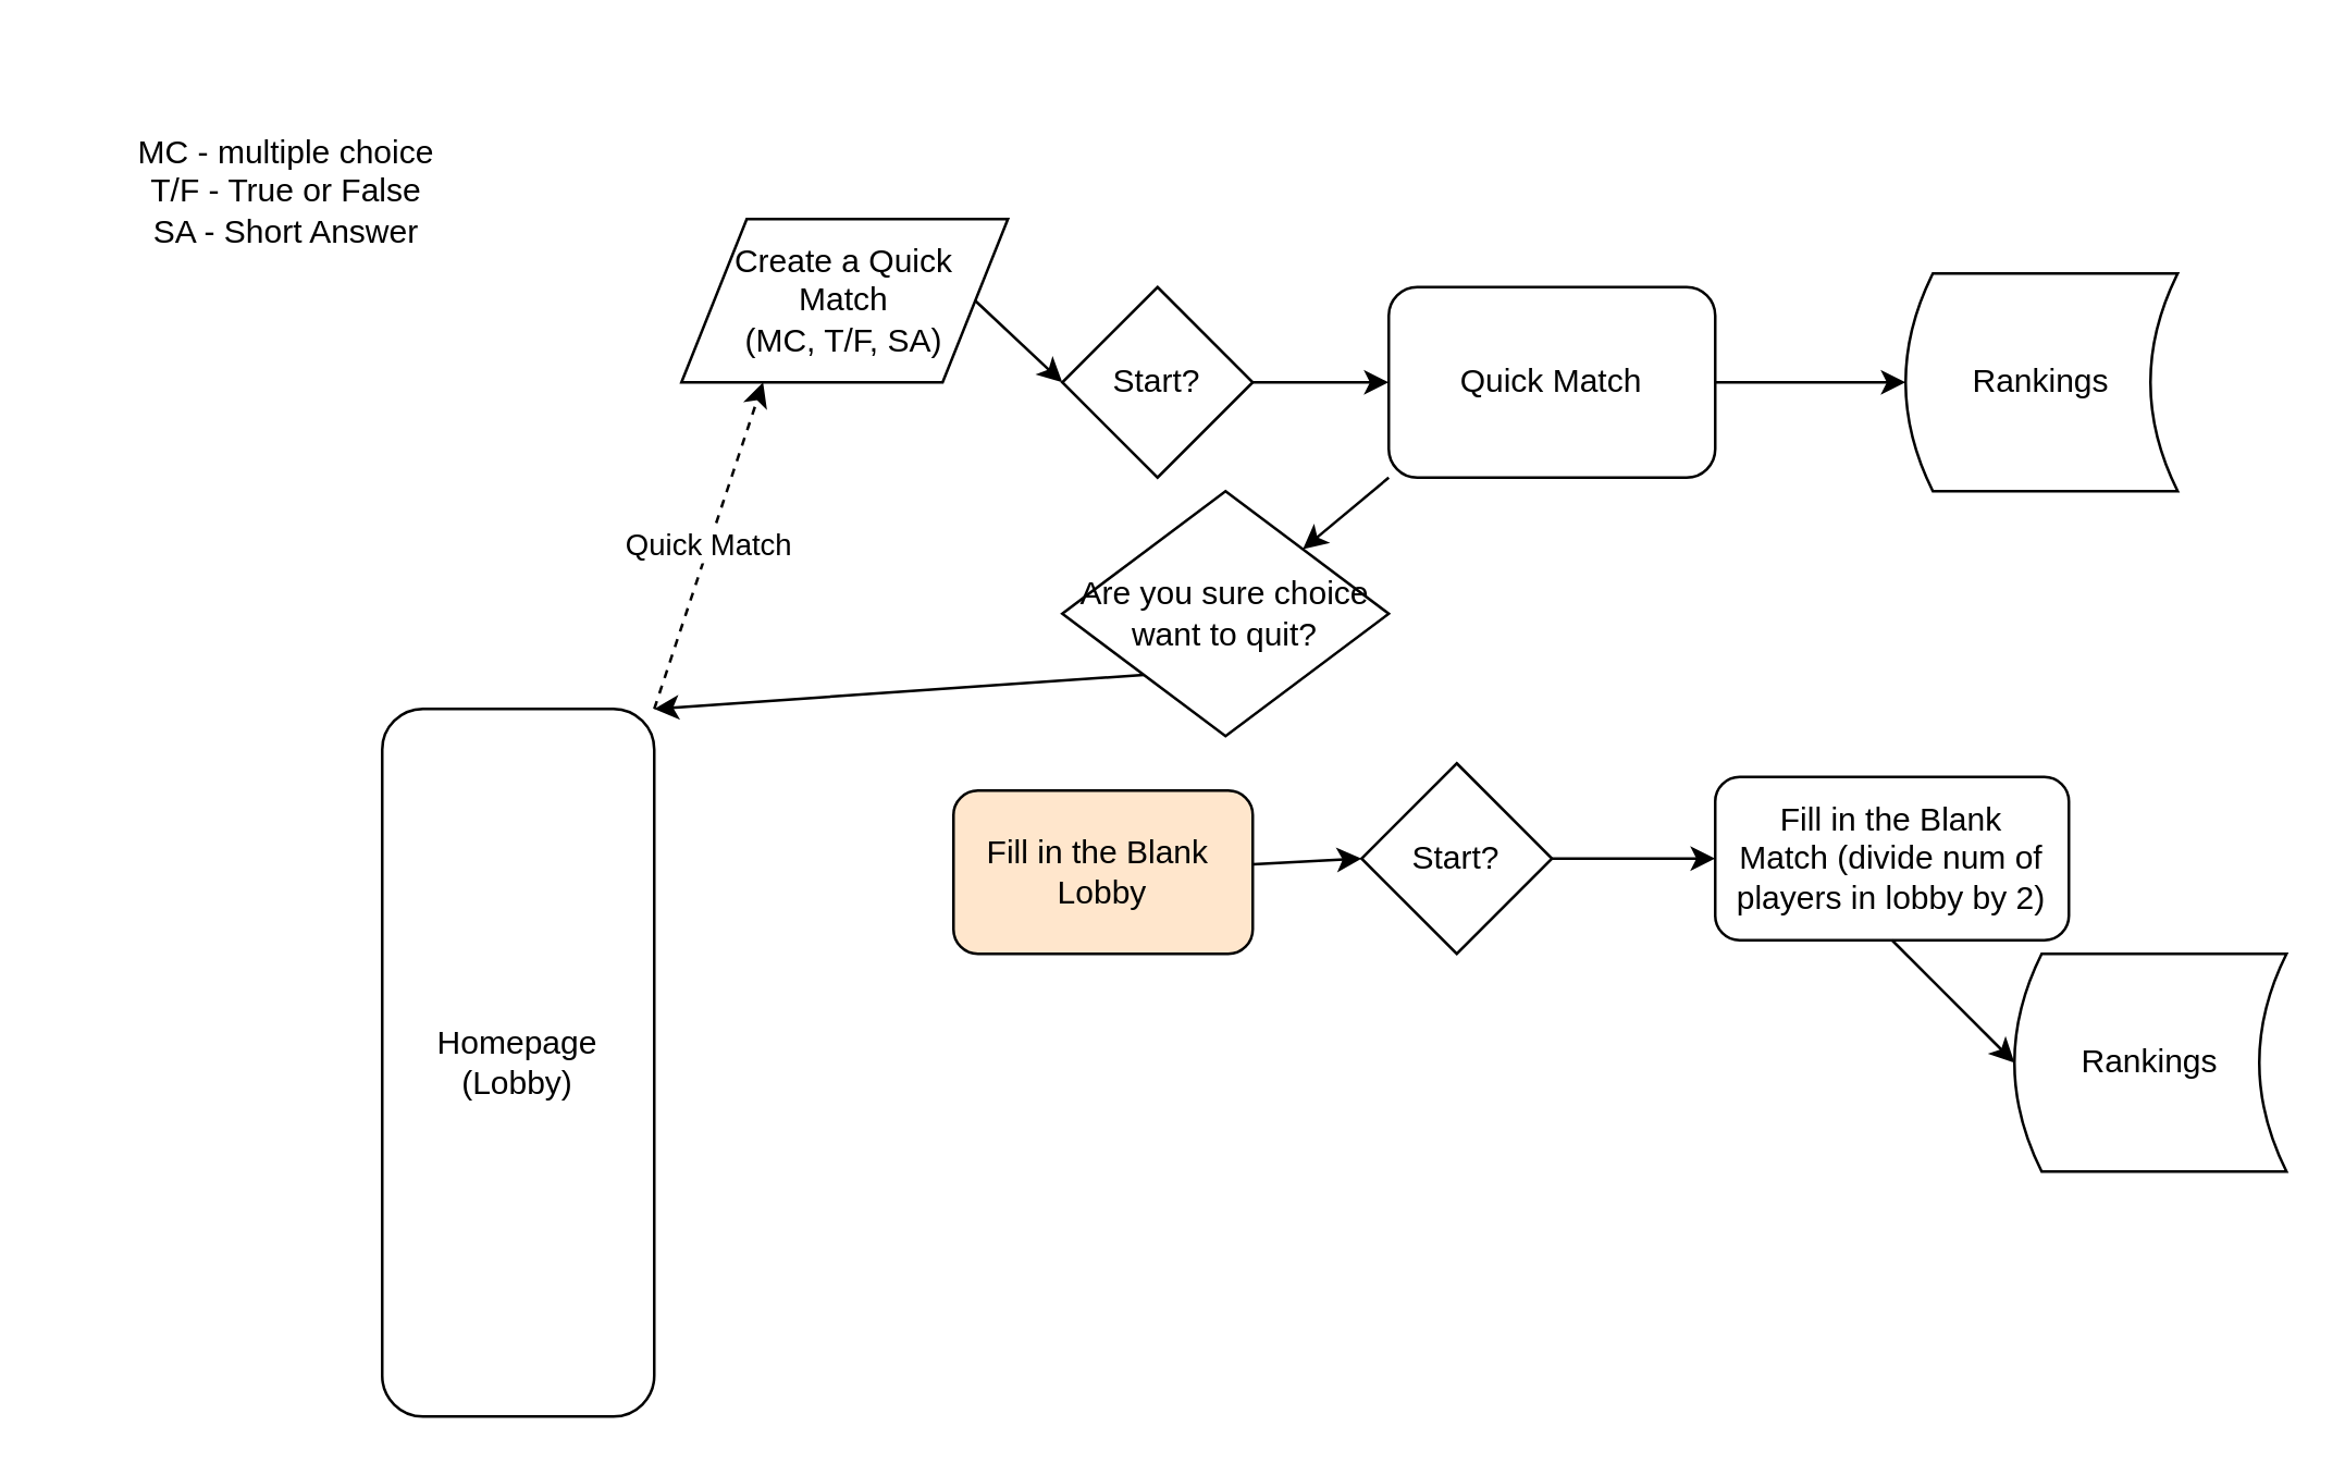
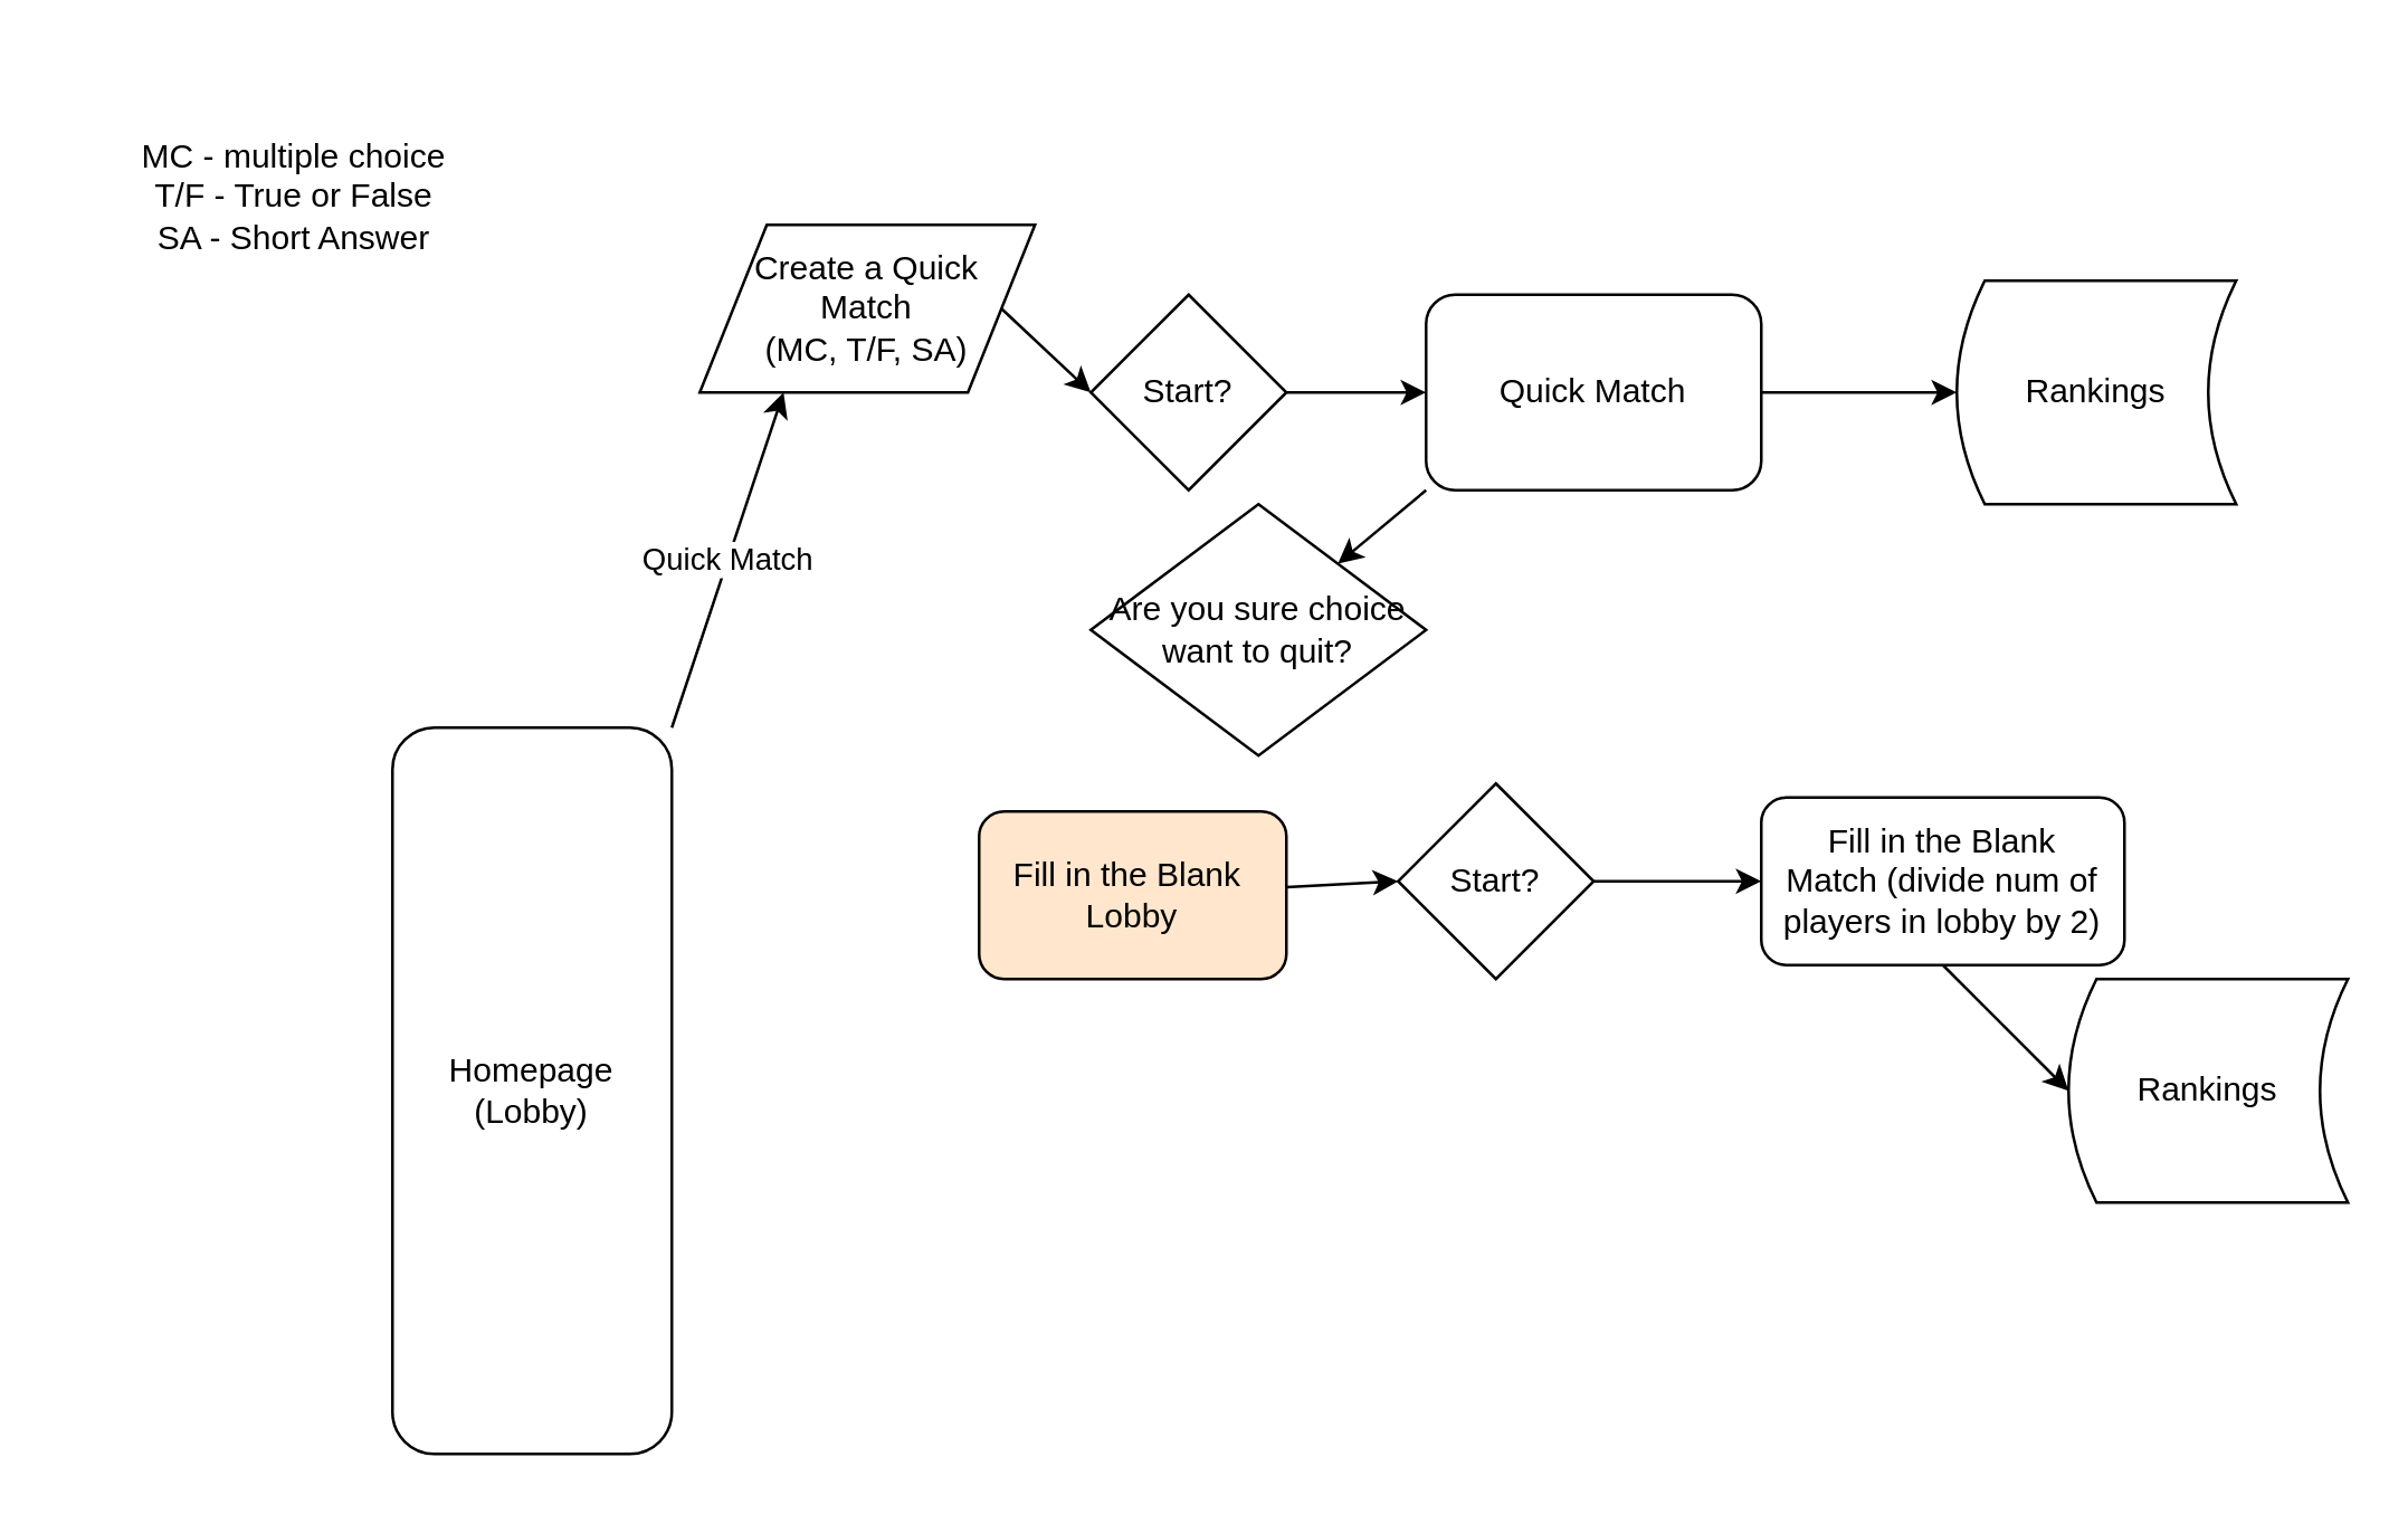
  <mxCell id="0" />
  <mxCell id="1" parent="0" />
  <mxCell id="2" value="Homepage&lt;br&gt;(Lobby)" style="rounded=1;whiteSpace=wrap;html=1;" vertex="1" parent="1"><mxGeometry x="140" y="260" width="100" height="260" as="geometry" /></mxCell>
  <mxCell id="3" value="Start?" style="rhombus;whiteSpace=wrap;html=1;" vertex="1" parent="1"><mxGeometry x="390" y="105" width="70" height="70" as="geometry" /></mxCell>
- <mxCell id="4" value="Quick Match" style="endArrow=classic;html=1;exitX=1;exitY=0;exitDx=0;exitDy=0;entryX=0.25;entryY=1;entryDx=0;entryDy=0;dashed=1;" edge="1" parent="1" source="2" target="7"><mxGeometry width="50" height="50" relative="1" as="geometry"><mxPoint x="420" y="430" as="sourcePoint" /><mxPoint x="269" y="200" as="targetPoint" /></mxGeometry></mxCell>
+ <mxCell id="4" value="Quick Match" style="endArrow=classic;html=1;exitX=1;exitY=0;exitDx=0;exitDy=0;entryX=0.25;entryY=1;entryDx=0;entryDy=0;" edge="1" parent="1" source="2" target="7"><mxGeometry width="50" height="50" relative="1" as="geometry"><mxPoint x="420" y="430" as="sourcePoint" /><mxPoint x="269" y="200" as="targetPoint" /></mxGeometry></mxCell>
  <mxCell id="5" value="Quick Match" style="rounded=1;whiteSpace=wrap;html=1;" vertex="1" parent="1"><mxGeometry x="510" y="105" width="120" height="70" as="geometry" /></mxCell>
  <mxCell id="6" value="" style="endArrow=classic;html=1;exitX=1;exitY=0.5;exitDx=0;exitDy=0;entryX=0;entryY=0.5;entryDx=0;entryDy=0;" edge="1" parent="1" source="3" target="5"><mxGeometry width="50" height="50" relative="1" as="geometry"><mxPoint x="420" y="430" as="sourcePoint" /><mxPoint x="470" y="380" as="targetPoint" /></mxGeometry></mxCell>
  <mxCell id="7" value="Create a Quick&lt;br&gt;Match&lt;br&gt;(MC, T/F, SA)" style="shape=parallelogram;perimeter=parallelogramPerimeter;whiteSpace=wrap;html=1;" vertex="1" parent="1"><mxGeometry x="250" y="80" width="120" height="60" as="geometry" /></mxCell>
  <mxCell id="8" value="" style="endArrow=classic;html=1;entryX=0;entryY=0.5;entryDx=0;entryDy=0;exitX=1;exitY=0.5;exitDx=0;exitDy=0;" edge="1" parent="1" source="7" target="3"><mxGeometry width="50" height="50" relative="1" as="geometry"><mxPoint x="370" y="140" as="sourcePoint" /><mxPoint x="470" y="380" as="targetPoint" /></mxGeometry></mxCell>
  <mxCell id="9" value="MC - multiple choice&lt;br&gt;T/F - True or False&lt;br&gt;SA - Short Answer" style="text;html=1;strokeColor=none;fillColor=none;align=center;verticalAlign=middle;whiteSpace=wrap;rounded=0;" vertex="1" parent="1"><mxGeometry y="20" width="170" height="100" as="geometry" x="20" /></mxCell>
  <mxCell id="10" value="" style="endArrow=classic;html=1;exitX=0;exitY=1;exitDx=0;exitDy=0;" edge="1" parent="1" source="5" target="11"><mxGeometry width="50" height="50" relative="1" as="geometry"><mxPoint x="420" y="430" as="sourcePoint" /><mxPoint x="460" y="230" as="targetPoint" /></mxGeometry></mxCell>
  <mxCell id="11" value="Are you sure choice&lt;br&gt;want to quit?" style="rhombus;whiteSpace=wrap;html=1;" vertex="1" parent="1"><mxGeometry x="390" y="180" width="120" height="90" as="geometry" /></mxCell>
- <mxCell id="12" value="" style="endArrow=classic;html=1;exitX=0;exitY=1;exitDx=0;exitDy=0;entryX=1;entryY=0;entryDx=0;entryDy=0;" edge="1" parent="1" source="11" target="2"><mxGeometry width="50" height="50" relative="1" as="geometry"><mxPoint x="420" y="430" as="sourcePoint" /><mxPoint x="470" y="380" as="targetPoint" /></mxGeometry></mxCell>
  <mxCell id="13" value="Fill in the Blank&amp;nbsp;&lt;br&gt;Lobby" style="rounded=1;whiteSpace=wrap;html=1;fillColor=#ffe6cc;" vertex="1" parent="1"><mxGeometry x="350" y="290" width="110" height="60" as="geometry" /></mxCell>
  <mxCell id="14" value="Start?" style="rhombus;whiteSpace=wrap;html=1;" vertex="1" parent="1"><mxGeometry x="500" y="280" width="70" height="70" as="geometry" /></mxCell>
  <mxCell id="15" value="" style="endArrow=classic;html=1;entryX=0;entryY=0.5;entryDx=0;entryDy=0;" edge="1" parent="1" source="13" target="14"><mxGeometry width="50" height="50" relative="1" as="geometry"><mxPoint x="470" y="320" as="sourcePoint" /><mxPoint x="400" y="150" as="targetPoint" /></mxGeometry></mxCell>
  <mxCell id="16" value="" style="endArrow=classic;html=1;exitX=1;exitY=0.5;exitDx=0;exitDy=0;" edge="1" parent="1" source="14" target="17"><mxGeometry width="50" height="50" relative="1" as="geometry"><mxPoint x="378" y="160" as="sourcePoint" /><mxPoint x="620" y="315" as="targetPoint" /></mxGeometry></mxCell>
  <mxCell id="17" value="Fill in the Blank&lt;br&gt;Match (divide num of&lt;br&gt;players in lobby by 2)" style="rounded=1;whiteSpace=wrap;html=1;" vertex="1" parent="1"><mxGeometry x="630" y="285" width="130" height="60" as="geometry" /></mxCell>
  <mxCell id="18" value="" style="endArrow=classic;html=1;exitX=0.5;exitY=1;exitDx=0;exitDy=0;entryX=0;entryY=0.5;entryDx=0;entryDy=0;" edge="1" parent="1" source="17" target="21"><mxGeometry width="50" height="50" relative="1" as="geometry"><mxPoint x="420" y="430" as="sourcePoint" /><mxPoint x="730" y="370" as="targetPoint" /></mxGeometry></mxCell>
  <mxCell id="19" value="" style="endArrow=classic;html=1;exitX=1;exitY=0.5;exitDx=0;exitDy=0;" edge="1" parent="1" source="5" target="20"><mxGeometry width="50" height="50" relative="1" as="geometry"><mxPoint x="420" y="430" as="sourcePoint" /><mxPoint x="680" y="140" as="targetPoint" /></mxGeometry></mxCell>
  <mxCell id="20" value="Rankings" style="shape=dataStorage;whiteSpace=wrap;html=1;" vertex="1" parent="1"><mxGeometry x="700" y="100" width="100" height="80" as="geometry" /></mxCell>
  <mxCell id="21" value="Rankings" style="shape=dataStorage;whiteSpace=wrap;html=1;" vertex="1" parent="1"><mxGeometry x="740" y="350" width="100" height="80" as="geometry" /></mxCell>
